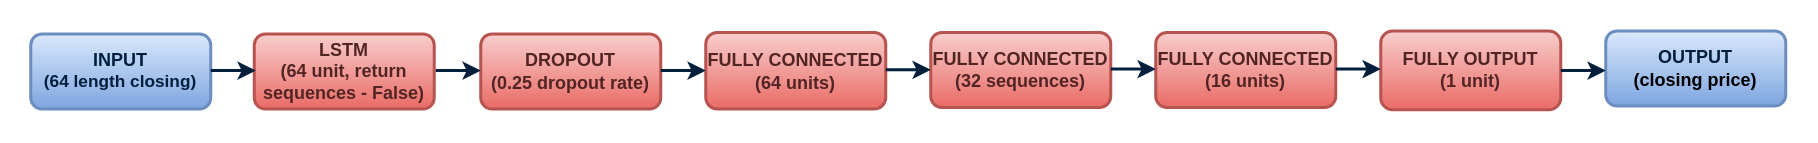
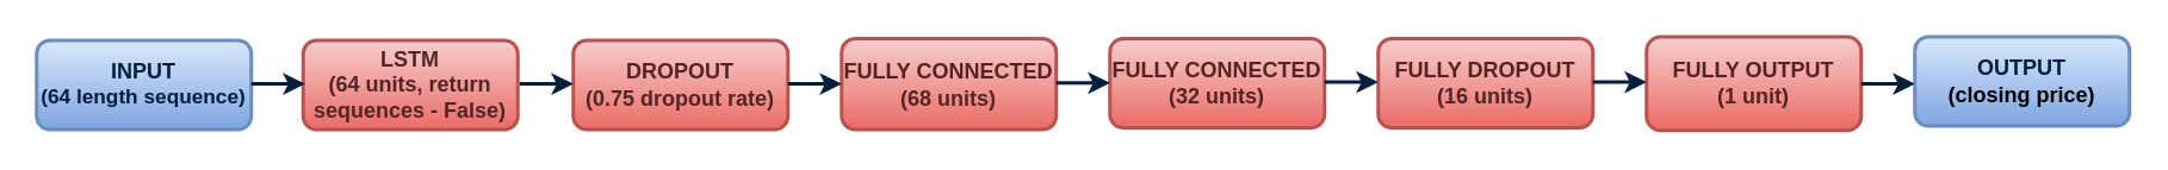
  <mxCell id="0" />
  <mxCell id="1" parent="0" />
- <mxCell id="2" value="&lt;b&gt;&lt;font color=&quot;#001f3d&quot;&gt;INPUT&lt;br&gt;&lt;font style=&quot;font-size: 11.5px&quot;&gt;(64 length closing)&lt;/font&gt;&lt;/font&gt;&lt;/b&gt;" style="rounded=1;whiteSpace=wrap;html=1;fillColor=#dae8fc;strokeColor=#6c8ebf;gradientColor=#7ea6e0;strokeWidth=2;" parent="1" vertex="1"><mxGeometry x="20" y="22" width="120" height="50" as="geometry" /></mxCell>
- <mxCell id="3" value="&lt;b&gt;&lt;font color=&quot;#522524&quot;&gt;LSTM&lt;br&gt;(64 unit, return sequences - False)&lt;/font&gt;&lt;/b&gt;" style="rounded=1;whiteSpace=wrap;html=1;fillColor=#f8cecc;strokeColor=#b85450;gradientColor=#ea6b66;strokeWidth=2;" parent="1" vertex="1"><mxGeometry x="169" y="22" width="120" height="50" as="geometry" /></mxCell>
- <mxCell id="4" value="&lt;font color=&quot;#522524&quot;&gt;&lt;b&gt;DROPOUT&lt;br&gt;(0.25 dropout rate)&lt;/b&gt;&lt;/font&gt;" style="rounded=1;whiteSpace=wrap;html=1;fillColor=#f8cecc;strokeColor=#b85450;gradientColor=#ea6b66;strokeWidth=2;" parent="1" vertex="1"><mxGeometry x="320" y="22" width="120" height="50" as="geometry" /></mxCell>
- <mxCell id="5" value="&lt;font color=&quot;#522524&quot;&gt;&lt;b&gt;FULLY CONNECTED&lt;br&gt;(64 units)&lt;/b&gt;&lt;/font&gt;" style="rounded=1;whiteSpace=wrap;html=1;fillColor=#f8cecc;strokeColor=#b85450;gradientColor=#ea6b66;strokeWidth=2;" parent="1" vertex="1"><mxGeometry x="470" y="21" width="120" height="51" as="geometry" /></mxCell>
- <mxCell id="6" value="&lt;font color=&quot;#522524&quot;&gt;&lt;b&gt;FULLY CONNECTED&lt;br&gt;(32 sequences)&lt;/b&gt;&lt;/font&gt;" style="rounded=1;whiteSpace=wrap;html=1;fillColor=#f8cecc;strokeColor=#b85450;gradientColor=#ea6b66;strokeWidth=2;" parent="1" vertex="1"><mxGeometry x="620" y="21" width="120" height="50" as="geometry" /></mxCell>
- <mxCell id="7" value="&lt;font color=&quot;#522524&quot;&gt;&lt;b&gt;FULLY CONNECTED&lt;br&gt;(16 units)&lt;/b&gt;&lt;/font&gt;" style="rounded=1;whiteSpace=wrap;html=1;fillColor=#f8cecc;strokeColor=#b85450;gradientColor=#ea6b66;strokeWidth=2;" parent="1" vertex="1"><mxGeometry x="770" y="21" width="120" height="50" as="geometry" /></mxCell>
+ <mxCell id="2" value="&lt;b&gt;&lt;font color=&quot;#001f3d&quot;&gt;INPUT&lt;br&gt;&lt;font style=&quot;font-size: 11.5px&quot;&gt;(64 length sequence)&lt;/font&gt;&lt;/font&gt;&lt;/b&gt;" style="rounded=1;whiteSpace=wrap;html=1;fillColor=#dae8fc;strokeColor=#6c8ebf;gradientColor=#7ea6e0;strokeWidth=2;" parent="1" vertex="1"><mxGeometry x="20" y="22" width="120" height="50" as="geometry" /></mxCell>
+ <mxCell id="3" value="&lt;b&gt;&lt;font color=&quot;#522524&quot;&gt;LSTM&lt;br&gt;(64 units, return sequences - False)&lt;/font&gt;&lt;/b&gt;" style="rounded=1;whiteSpace=wrap;html=1;fillColor=#f8cecc;strokeColor=#b85450;gradientColor=#ea6b66;strokeWidth=2;" parent="1" vertex="1"><mxGeometry x="169" y="22" width="120" height="50" as="geometry" /></mxCell>
+ <mxCell id="4" value="&lt;font color=&quot;#522524&quot;&gt;&lt;b&gt;DROPOUT&lt;br&gt;(0.75 dropout rate)&lt;/b&gt;&lt;/font&gt;" style="rounded=1;whiteSpace=wrap;html=1;fillColor=#f8cecc;strokeColor=#b85450;gradientColor=#ea6b66;strokeWidth=2;" parent="1" vertex="1"><mxGeometry x="320" y="22" width="120" height="50" as="geometry" /></mxCell>
+ <mxCell id="5" value="&lt;font color=&quot;#522524&quot;&gt;&lt;b&gt;FULLY CONNECTED&lt;br&gt;(68 units)&lt;/b&gt;&lt;/font&gt;" style="rounded=1;whiteSpace=wrap;html=1;fillColor=#f8cecc;strokeColor=#b85450;gradientColor=#ea6b66;strokeWidth=2;" parent="1" vertex="1"><mxGeometry x="470" y="21" width="120" height="51" as="geometry" /></mxCell>
+ <mxCell id="6" value="&lt;font color=&quot;#522524&quot;&gt;&lt;b&gt;FULLY CONNECTED&lt;br&gt;(32 units)&lt;/b&gt;&lt;/font&gt;" style="rounded=1;whiteSpace=wrap;html=1;fillColor=#f8cecc;strokeColor=#b85450;gradientColor=#ea6b66;strokeWidth=2;" parent="1" vertex="1"><mxGeometry x="620" y="21" width="120" height="50" as="geometry" /></mxCell>
+ <mxCell id="7" value="&lt;font color=&quot;#522524&quot;&gt;&lt;b&gt;FULLY DROPOUT&lt;br&gt;(16 units)&lt;/b&gt;&lt;/font&gt;" style="rounded=1;whiteSpace=wrap;html=1;fillColor=#f8cecc;strokeColor=#b85450;gradientColor=#ea6b66;strokeWidth=2;" parent="1" vertex="1"><mxGeometry x="770" y="21" width="120" height="50" as="geometry" /></mxCell>
  <mxCell id="8" value="&lt;font color=&quot;#522524&quot;&gt;&lt;b&gt;FULLY OUTPUT&lt;br&gt;(1 unit)&lt;/b&gt;&lt;/font&gt;" style="rounded=1;whiteSpace=wrap;html=1;fillColor=#f8cecc;strokeColor=#b85450;gradientColor=#ea6b66;strokeWidth=2;" parent="1" vertex="1"><mxGeometry x="920" y="20" width="120" height="52.5" as="geometry" /></mxCell>
  <mxCell id="9" value="&lt;b&gt;&lt;font color=&quot;#001f3d&quot;&gt;OUTPUT&lt;br&gt;&lt;/font&gt;(closing price)&lt;/b&gt;" style="rounded=1;whiteSpace=wrap;html=1;fillColor=#dae8fc;strokeColor=#6c8ebf;gradientColor=#7ea6e0;strokeWidth=2;" parent="1" vertex="1"><mxGeometry x="1070" y="20" width="120" height="50" as="geometry" /></mxCell>
  <mxCell id="10" value="" style="endArrow=classic;html=1;strokeWidth=2;strokeColor=#001F3D;" parent="1" edge="1"><mxGeometry width="50" height="50" relative="1" as="geometry"><mxPoint x="140" y="46.41" as="sourcePoint" /><mxPoint x="170" y="46.41" as="targetPoint" /></mxGeometry></mxCell>
  <mxCell id="11" value="" style="endArrow=classic;html=1;strokeWidth=2;strokeColor=#001F3D;" parent="1" edge="1"><mxGeometry width="50" height="50" relative="1" as="geometry"><mxPoint x="290" y="46.41" as="sourcePoint" /><mxPoint x="320" y="46.41" as="targetPoint" /></mxGeometry></mxCell>
  <mxCell id="12" value="" style="endArrow=classic;html=1;strokeWidth=2;strokeColor=#001F3D;" parent="1" edge="1"><mxGeometry width="50" height="50" relative="1" as="geometry"><mxPoint x="440" y="46.41" as="sourcePoint" /><mxPoint x="470" y="46.41" as="targetPoint" /></mxGeometry></mxCell>
  <mxCell id="13" value="" style="endArrow=classic;html=1;strokeWidth=2;strokeColor=#001F3D;" parent="1" edge="1"><mxGeometry width="50" height="50" relative="1" as="geometry"><mxPoint x="590" y="45.91" as="sourcePoint" /><mxPoint x="620" y="45.91" as="targetPoint" /></mxGeometry></mxCell>
  <mxCell id="14" value="" style="endArrow=classic;html=1;strokeWidth=2;strokeColor=#001F3D;" parent="1" edge="1"><mxGeometry width="50" height="50" relative="1" as="geometry"><mxPoint x="740" y="45.41" as="sourcePoint" /><mxPoint x="770" y="45.41" as="targetPoint" /></mxGeometry></mxCell>
  <mxCell id="15" value="" style="endArrow=classic;html=1;strokeWidth=2;strokeColor=#001F3D;" parent="1" edge="1"><mxGeometry width="50" height="50" relative="1" as="geometry"><mxPoint x="890" y="45.41" as="sourcePoint" /><mxPoint x="920" y="45.41" as="targetPoint" /></mxGeometry></mxCell>
  <mxCell id="16" value="" style="endArrow=classic;html=1;strokeWidth=2;strokeColor=#001F3D;" parent="1" edge="1"><mxGeometry width="50" height="50" relative="1" as="geometry"><mxPoint x="1040" y="46.41" as="sourcePoint" /><mxPoint x="1070" y="46.41" as="targetPoint" /></mxGeometry></mxCell>
